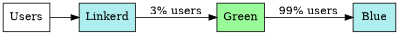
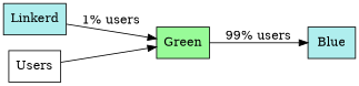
  digraph {
    rankdir=LR
    node [fillcolor=paleturquoise shape=box style=filled]
    Linkerd
    Green [fillcolor=palegreen]
    Blue
    Users [fillcolor="" style=""]
    subgraph sub_1 {
      Linkerd
      Green
    }
    subgraph sub_2 {
      Linkerd
      Blue
    }
-   Linkerd -> Green [label="3% users"]
+   Linkerd -> Green [label="1% users"]
    Green -> Blue [label="99% users"]
-   Users -> Linkerd
+   Users -> Green
  }
